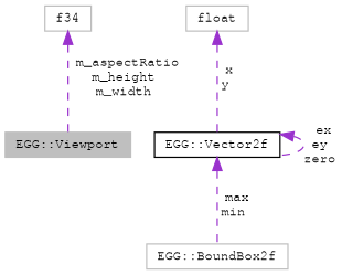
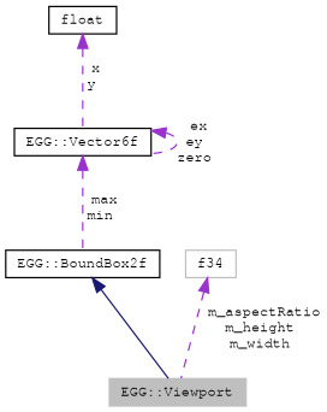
  digraph {
    node [color=grey75 fillcolor=white fontname=FreeMono fontsize=10 shape=record style=filled]
    edge [color=darkorchid3 dir=back fontname=FreeMono fontsize=10 labelfontname=FreeMono labelfontsize=10 style=dashed]
    n1 [fillcolor=grey75 fontcolor=black height=0.2 label="EGG::Viewport" width=0.4]
-   n2 [height=0.2 label="EGG::BoundBox2f" width=0.4]
-   n3 [color=black height=0.2 label="EGG::Vector2f" width=0.4]
-   n4 [height=0.2 label=float width=0.4]
+   n2 [color=black height=0.2 label="EGG::BoundBox2f" width=0.4]
+   n3 [color=black height=0.2 label="EGG::Vector6f" width=0.4]
+   n4 [color=black height=0.2 label=float width=0.4]
    n5 [height=0.2 label=f34 width=0.4]
+   n2 -> n1 [color=midnightblue style=solid]
    n3 -> n2 [label=" max\nmin"]
    n3 -> n3 [label=" ex\ney\nzero"]
    n4 -> n3 [label=" x\ny"]
    n5 -> n1 [label=" m_aspectRatio\nm_height\nm_width"]
  }
